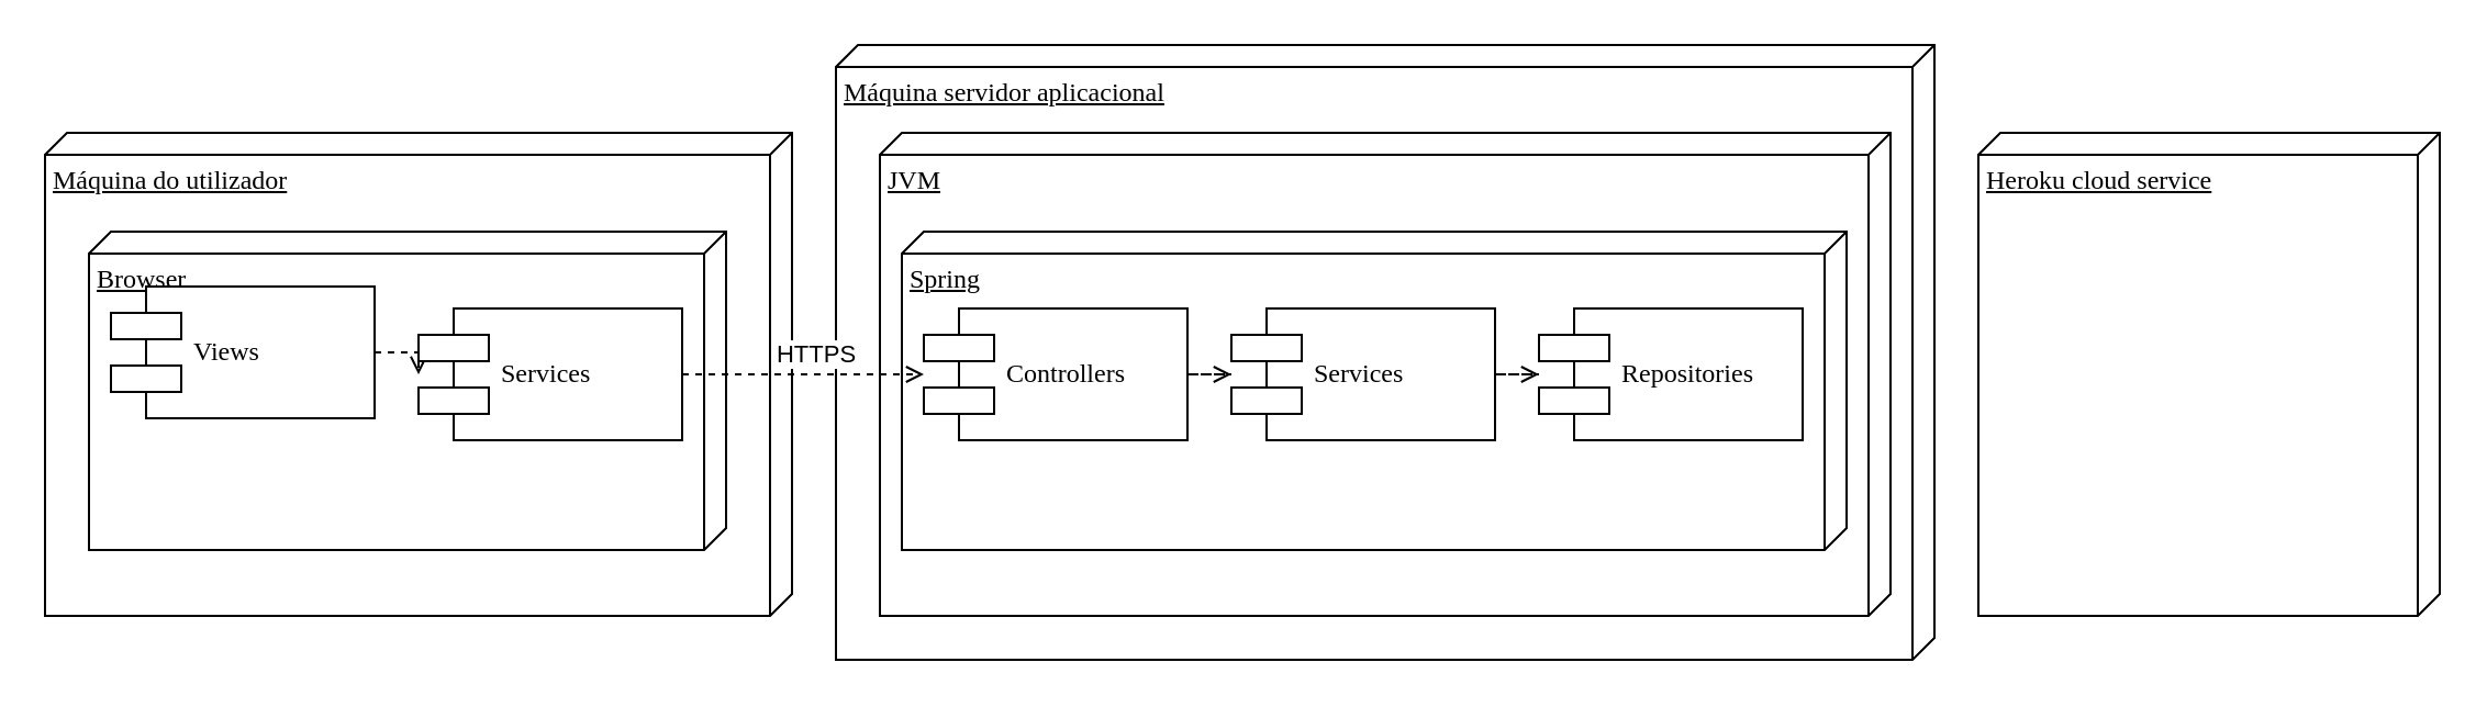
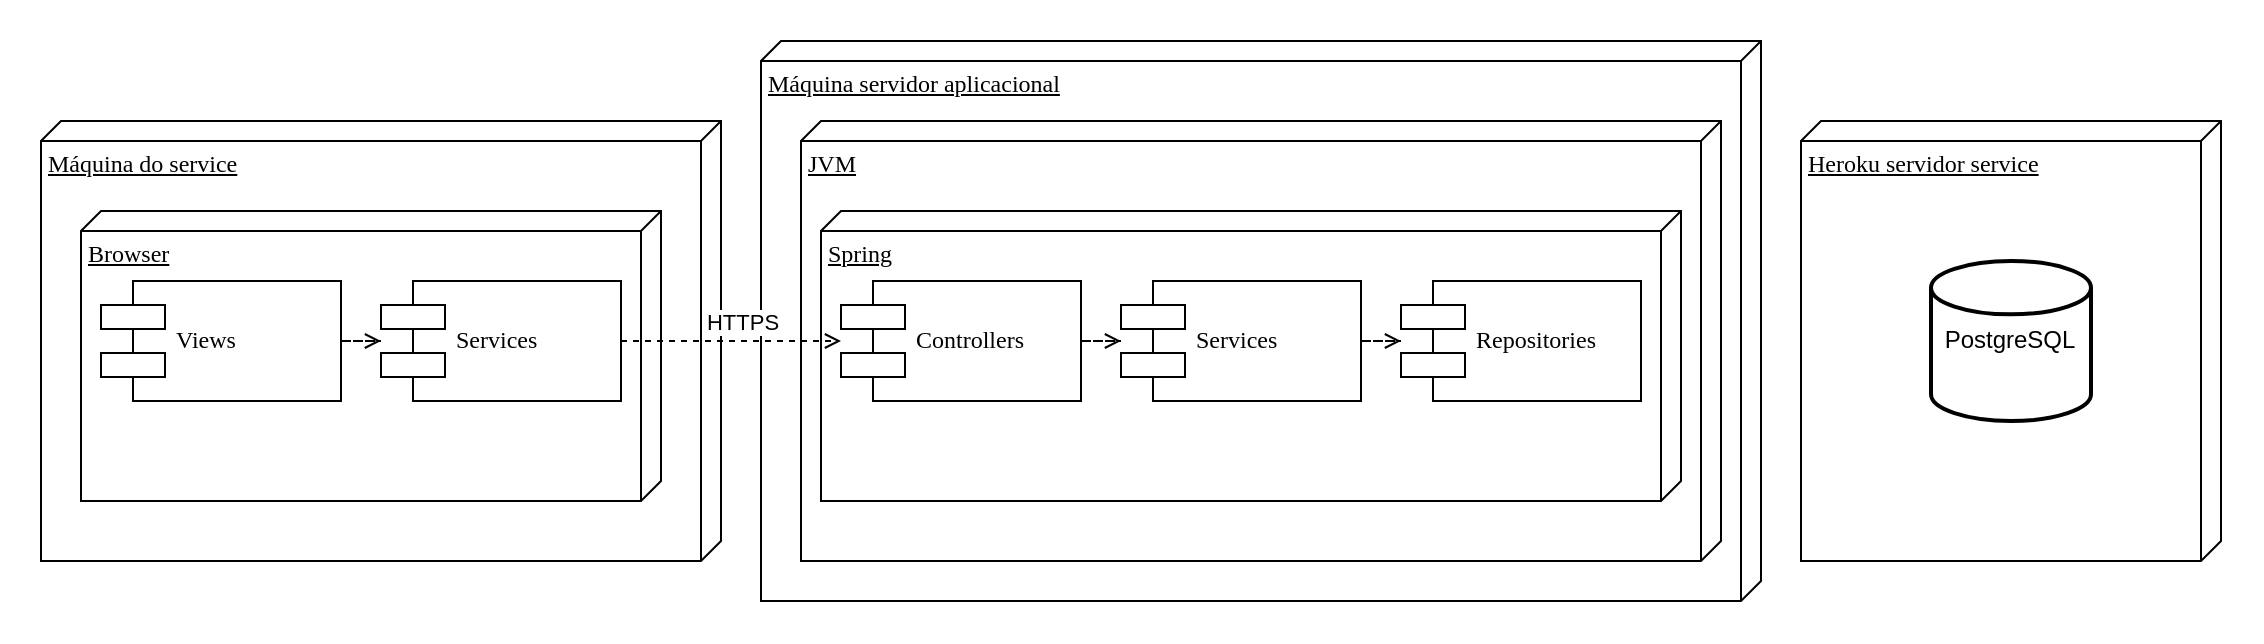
  <mxCell id="0" />
  <mxCell id="1" parent="0" />
  <mxCell id="2" value="Máquina servidor aplicacional" style="verticalAlign=top;align=left;spacingTop=8;spacingLeft=2;spacingRight=12;shape=cube;size=10;direction=south;fontStyle=4;html=1;rounded=0;shadow=0;comic=0;labelBackgroundColor=none;strokeWidth=1;fontFamily=Verdana;fontSize=12" vertex="1" parent="1"><mxGeometry x="380" y="20" width="500" height="280" as="geometry" /></mxCell>
- <mxCell id="3" value="Máquina do utilizador" style="verticalAlign=top;align=left;spacingTop=8;spacingLeft=2;spacingRight=12;shape=cube;size=10;direction=south;fontStyle=4;html=1;rounded=0;shadow=0;comic=0;labelBackgroundColor=none;strokeWidth=1;fontFamily=Verdana;fontSize=12" vertex="1" parent="1"><mxGeometry y="60" width="340" height="220" as="geometry" x="20" /></mxCell>
- <mxCell id="4" value="Heroku cloud service" style="verticalAlign=top;align=left;spacingTop=8;spacingLeft=2;spacingRight=12;shape=cube;size=10;direction=south;fontStyle=4;html=1;rounded=0;shadow=0;comic=0;labelBackgroundColor=none;strokeWidth=1;fontFamily=Verdana;fontSize=12" parent="1" vertex="1"><mxGeometry x="900" y="60" width="210" height="220" as="geometry" /></mxCell>
+ <mxCell id="3" value="Máquina do service" style="verticalAlign=top;align=left;spacingTop=8;spacingLeft=2;spacingRight=12;shape=cube;size=10;direction=south;fontStyle=4;html=1;rounded=0;shadow=0;comic=0;labelBackgroundColor=none;strokeWidth=1;fontFamily=Verdana;fontSize=12" vertex="1" parent="1"><mxGeometry y="60" width="340" height="220" as="geometry" x="20" /></mxCell>
+ <mxCell id="4" value="Heroku servidor service" style="verticalAlign=top;align=left;spacingTop=8;spacingLeft=2;spacingRight=12;shape=cube;size=10;direction=south;fontStyle=4;html=1;rounded=0;shadow=0;comic=0;labelBackgroundColor=none;strokeWidth=1;fontFamily=Verdana;fontSize=12" parent="1" vertex="1"><mxGeometry x="900" y="60" width="210" height="220" as="geometry" /></mxCell>
  <mxCell id="5" value="JVM" style="verticalAlign=top;align=left;spacingTop=8;spacingLeft=2;spacingRight=12;shape=cube;size=10;direction=south;fontStyle=4;html=1;rounded=0;shadow=0;comic=0;labelBackgroundColor=none;strokeWidth=1;fontFamily=Verdana;fontSize=12" parent="1" vertex="1"><mxGeometry x="400" y="60" width="460" height="220" as="geometry" /></mxCell>
  <mxCell id="6" value="Spring" style="verticalAlign=top;align=left;spacingTop=8;spacingLeft=2;spacingRight=12;shape=cube;size=10;direction=south;fontStyle=4;html=1;rounded=0;shadow=0;comic=0;labelBackgroundColor=none;strokeWidth=1;fontFamily=Verdana;fontSize=12" parent="1" vertex="1"><mxGeometry x="410" y="105" width="430" height="145" as="geometry" /></mxCell>
  <mxCell id="7" value="Browser" style="verticalAlign=top;align=left;spacingTop=8;spacingLeft=2;spacingRight=12;shape=cube;size=10;direction=south;fontStyle=4;html=1;rounded=0;shadow=0;comic=0;labelBackgroundColor=none;strokeWidth=1;fontFamily=Verdana;fontSize=12" parent="1" vertex="1"><mxGeometry x="40" y="105" width="290" height="145" as="geometry" /></mxCell>
  <mxCell id="8" style="edgeStyle=orthogonalEdgeStyle;rounded=0;orthogonalLoop=1;jettySize=auto;html=1;dashed=1;endArrow=open;endFill=0;" parent="1" source="9" target="17" edge="1"><mxGeometry relative="1" as="geometry" /></mxCell>
- <mxCell id="9" value="Views" style="shape=component;align=left;spacingLeft=36;rounded=0;shadow=0;comic=0;labelBackgroundColor=none;strokeWidth=1;fontFamily=Verdana;fontSize=12;html=1;" parent="1" vertex="1"><mxGeometry x="50" y="130" width="120" height="60" as="geometry" /></mxCell>
+ <mxCell id="9" value="Views" style="shape=component;align=left;spacingLeft=36;rounded=0;shadow=0;comic=0;labelBackgroundColor=none;strokeWidth=1;fontFamily=Verdana;fontSize=12;html=1;" parent="1" vertex="1"><mxGeometry x="50" y="140" width="120" height="60" as="geometry" /></mxCell>
  <mxCell id="10" style="edgeStyle=orthogonalEdgeStyle;rounded=0;orthogonalLoop=1;jettySize=auto;html=1;dashed=1;endArrow=open;endFill=0;" parent="1" source="11" target="13" edge="1"><mxGeometry relative="1" as="geometry" /></mxCell>
  <mxCell id="11" value="Controllers" style="shape=component;align=left;spacingLeft=36;rounded=0;shadow=0;comic=0;labelBackgroundColor=none;strokeWidth=1;fontFamily=Verdana;fontSize=12;html=1;" parent="1" vertex="1"><mxGeometry x="420" y="140" width="120" height="60" as="geometry" /></mxCell>
  <mxCell id="12" style="edgeStyle=orthogonalEdgeStyle;rounded=0;orthogonalLoop=1;jettySize=auto;html=1;dashed=1;endArrow=open;endFill=0;" parent="1" source="13" target="14" edge="1"><mxGeometry relative="1" as="geometry" /></mxCell>
  <mxCell id="13" value="Services" style="shape=component;align=left;spacingLeft=36;rounded=0;shadow=0;comic=0;labelBackgroundColor=none;strokeWidth=1;fontFamily=Verdana;fontSize=12;html=1;" parent="1" vertex="1"><mxGeometry x="560" y="140" width="120" height="60" as="geometry" /></mxCell>
  <mxCell id="14" value="Repositories" style="shape=component;align=left;spacingLeft=36;rounded=0;shadow=0;comic=0;labelBackgroundColor=none;strokeWidth=1;fontFamily=Verdana;fontSize=12;html=1;" parent="1" vertex="1"><mxGeometry x="700" y="140" width="120" height="60" as="geometry" /></mxCell>
  <mxCell id="15" style="edgeStyle=orthogonalEdgeStyle;rounded=0;orthogonalLoop=1;jettySize=auto;html=1;dashed=1;endArrow=open;endFill=0;" parent="1" source="17" target="11" edge="1"><mxGeometry relative="1" as="geometry" /></mxCell>
  <mxCell id="16" value="HTTPS" style="edgeLabel;html=1;align=center;verticalAlign=middle;resizable=0;points=[];" vertex="1" connectable="0" parent="15"><mxGeometry x="0.218" y="2" relative="1" as="geometry"><mxPoint x="-7" y="-8" as="offset" /></mxGeometry></mxCell>
  <mxCell id="17" value="Services" style="shape=component;align=left;spacingLeft=36;rounded=0;shadow=0;comic=0;labelBackgroundColor=none;strokeWidth=1;fontFamily=Verdana;fontSize=12;html=1;" parent="1" vertex="1"><mxGeometry x="190" y="140" width="120" height="60" as="geometry" /></mxCell>
+ <mxCell id="18" value="PostgreSQL" style="strokeWidth=2;html=1;shape=mxgraph.flowchart.database;whiteSpace=wrap;" parent="1" vertex="1"><mxGeometry x="965" y="130" width="80" height="80" as="geometry" /></mxCell>
